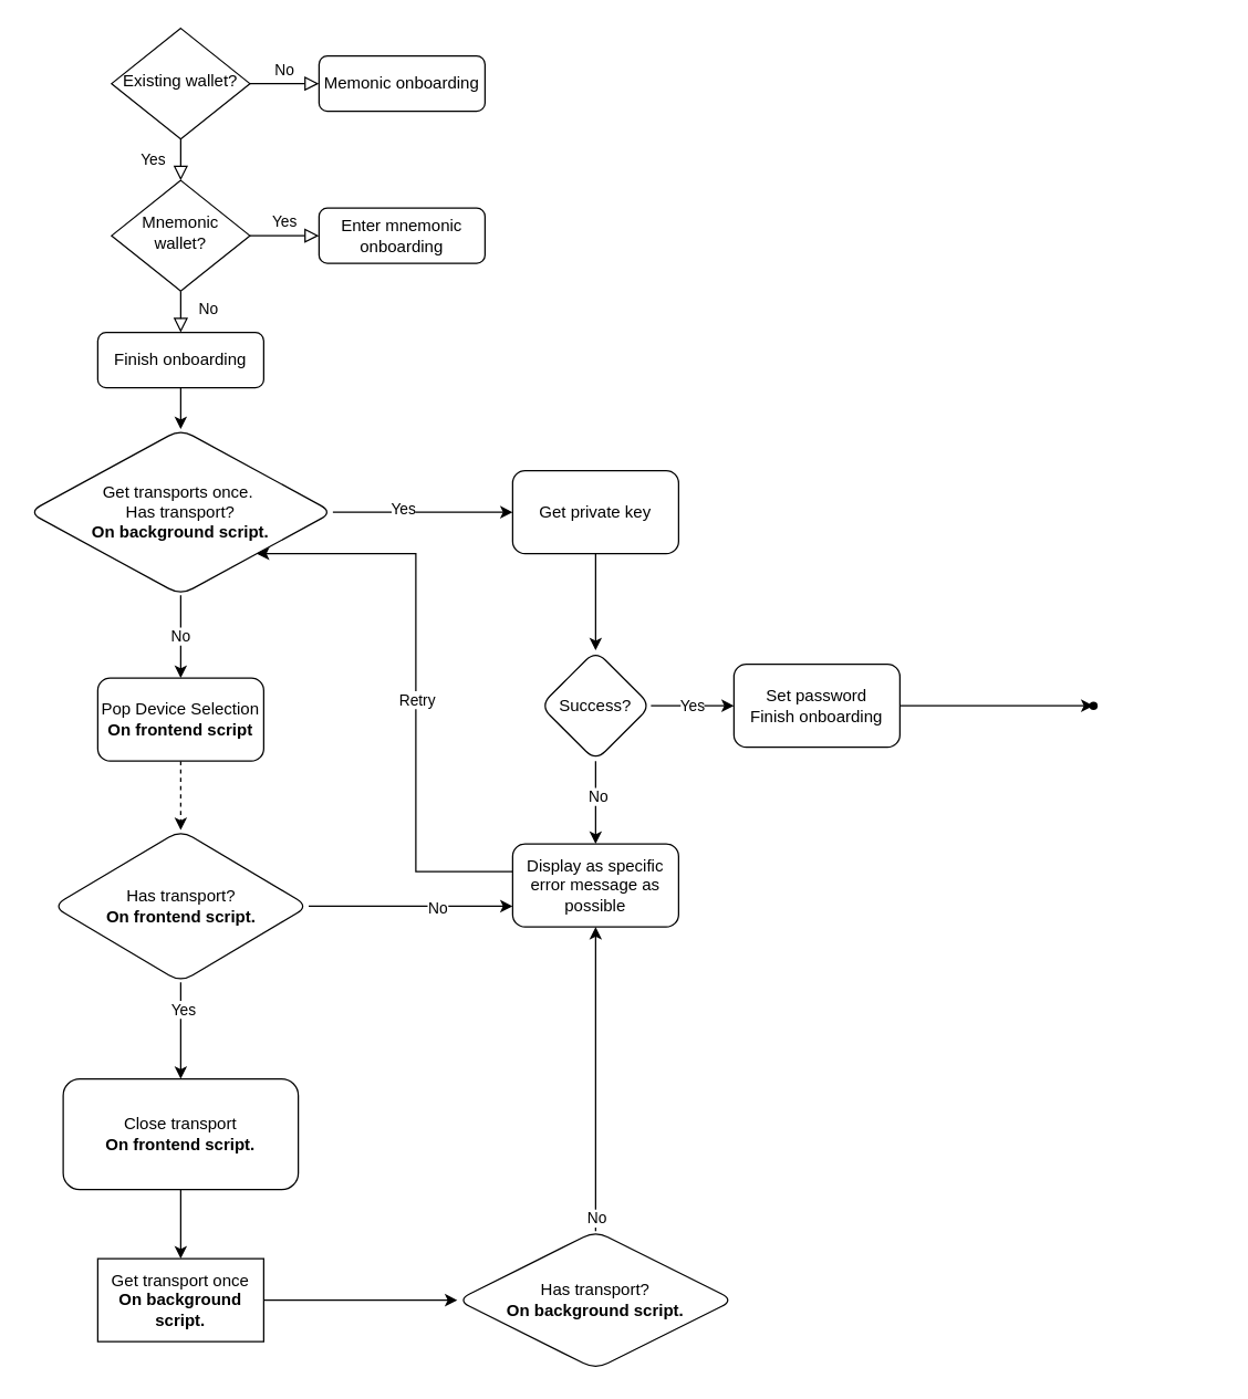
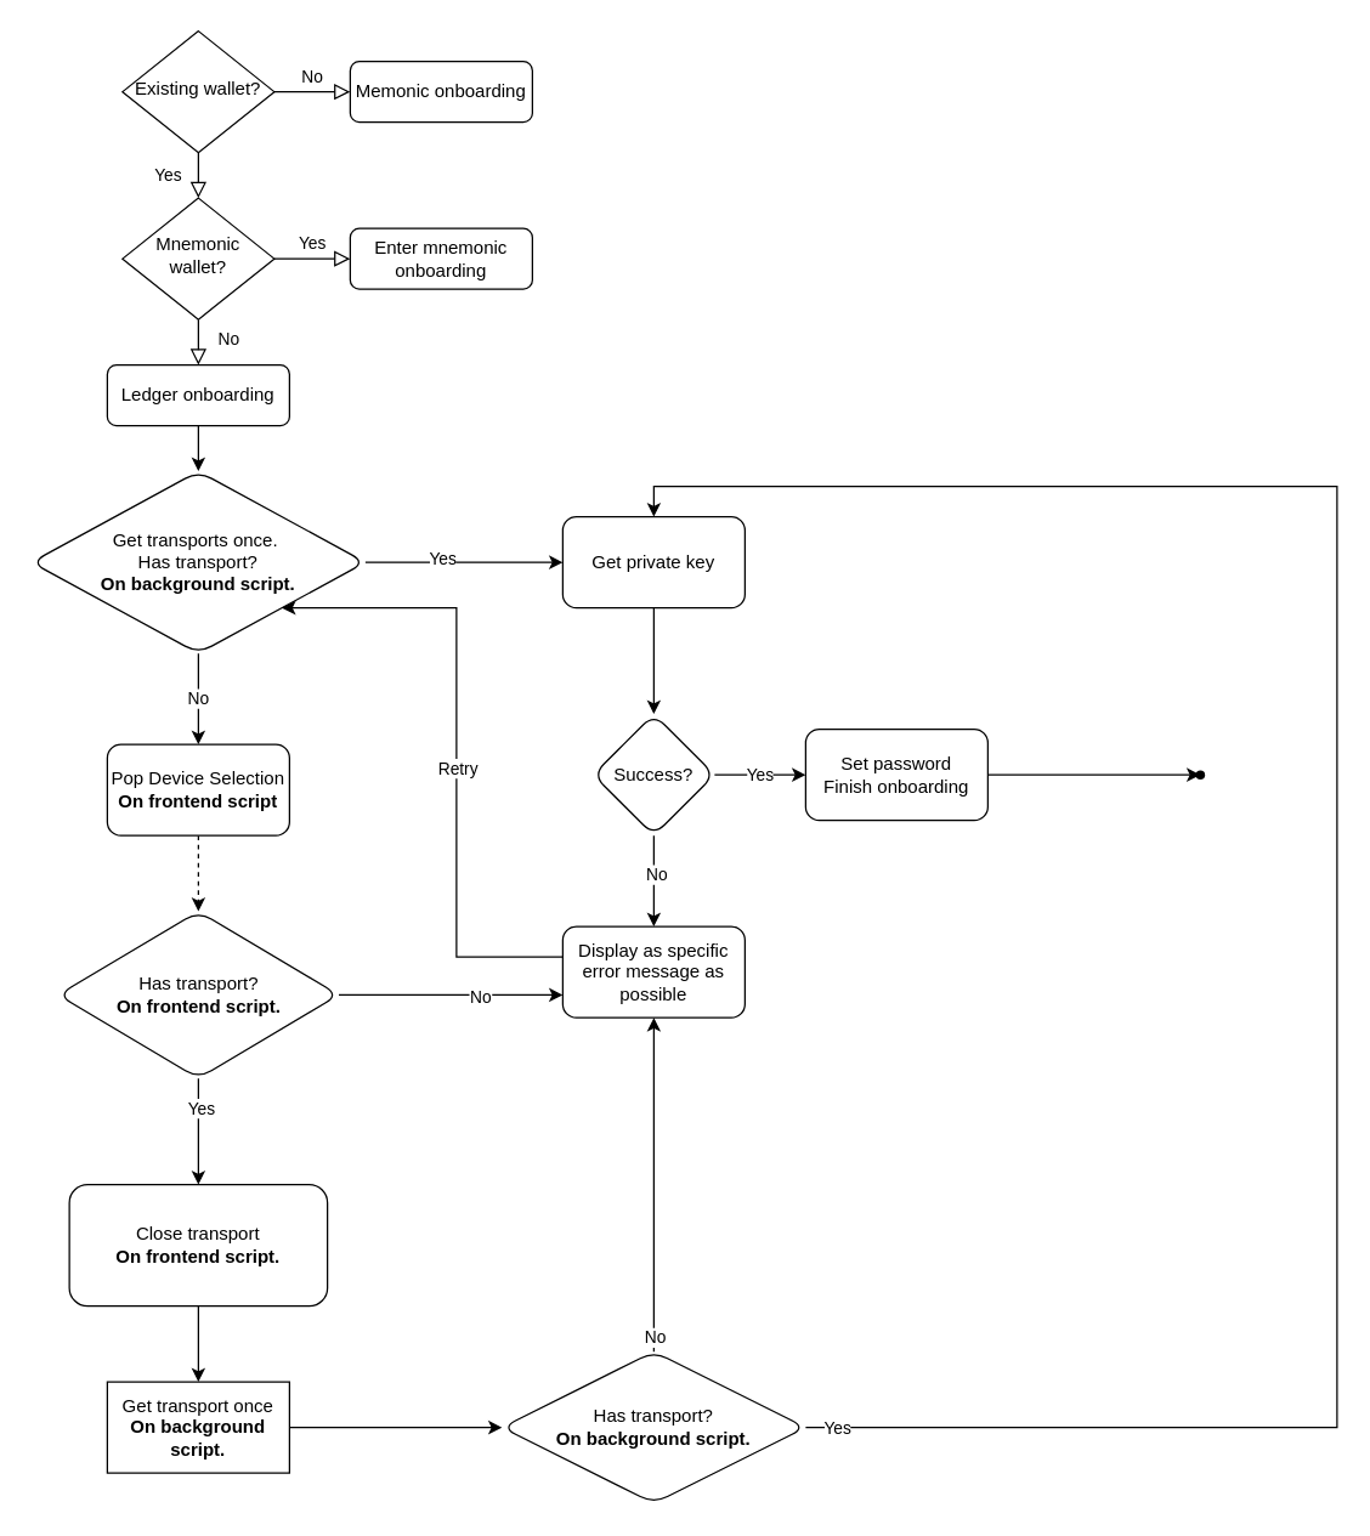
  <mxCell id="0" />
  <mxCell id="1" parent="0" />
  <mxCell id="2" value="Yes" style="rounded=0;html=1;jettySize=auto;orthogonalLoop=1;fontSize=11;endArrow=block;endFill=0;endSize=8;strokeWidth=1;shadow=0;labelBackgroundColor=none;edgeStyle=orthogonalEdgeStyle;" parent="1" source="4" target="8" edge="1"><mxGeometry y="20" relative="1" as="geometry"><mxPoint as="offset" /></mxGeometry></mxCell>
  <mxCell id="3" value="No" style="edgeStyle=orthogonalEdgeStyle;rounded=0;html=1;jettySize=auto;orthogonalLoop=1;fontSize=11;endArrow=block;endFill=0;endSize=8;strokeWidth=1;shadow=0;labelBackgroundColor=none;" parent="1" source="4" target="5" edge="1"><mxGeometry y="10" relative="1" as="geometry"><mxPoint as="offset" /></mxGeometry></mxCell>
  <mxCell id="4" value="Existing wallet?" style="rhombus;whiteSpace=wrap;html=1;shadow=0;fontFamily=Helvetica;fontSize=12;align=center;strokeWidth=1;spacing=6;spacingTop=-4;" parent="1" vertex="1"><mxGeometry x="80" y="20" width="100" height="80" as="geometry" /></mxCell>
  <mxCell id="5" value="Memonic onboarding" style="rounded=1;whiteSpace=wrap;html=1;fontSize=12;glass=0;strokeWidth=1;shadow=0;" parent="1" vertex="1"><mxGeometry x="230" y="40" width="120" height="40" as="geometry" /></mxCell>
  <mxCell id="6" value="No" style="rounded=0;html=1;jettySize=auto;orthogonalLoop=1;fontSize=11;endArrow=block;endFill=0;endSize=8;strokeWidth=1;shadow=0;labelBackgroundColor=none;edgeStyle=orthogonalEdgeStyle;" parent="1" source="8" target="10" edge="1"><mxGeometry x="0.333" y="20" relative="1" as="geometry"><mxPoint as="offset" /></mxGeometry></mxCell>
  <mxCell id="7" value="Yes" style="edgeStyle=orthogonalEdgeStyle;rounded=0;html=1;jettySize=auto;orthogonalLoop=1;fontSize=11;endArrow=block;endFill=0;endSize=8;strokeWidth=1;shadow=0;labelBackgroundColor=none;" parent="1" source="8" target="11" edge="1"><mxGeometry y="10" relative="1" as="geometry"><mxPoint as="offset" /></mxGeometry></mxCell>
  <mxCell id="8" value="Mnemonic wallet?" style="rhombus;whiteSpace=wrap;html=1;shadow=0;fontFamily=Helvetica;fontSize=12;align=center;strokeWidth=1;spacing=6;spacingTop=-4;" parent="1" vertex="1"><mxGeometry x="80" y="130" width="100" height="80" as="geometry" /></mxCell>
  <mxCell id="9" value="" style="edgeStyle=orthogonalEdgeStyle;rounded=0;orthogonalLoop=1;jettySize=auto;html=1;" edge="1" parent="1" source="10" target="15"><mxGeometry relative="1" as="geometry" /></mxCell>
- <mxCell id="10" value="Finish onboarding" style="rounded=1;whiteSpace=wrap;html=1;fontSize=12;glass=0;strokeWidth=1;shadow=0;" parent="1" vertex="1"><mxGeometry x="70" y="240" width="120" height="40" as="geometry" /></mxCell>
+ <mxCell id="10" value="Ledger onboarding" style="rounded=1;whiteSpace=wrap;html=1;fontSize=12;glass=0;strokeWidth=1;shadow=0;" parent="1" vertex="1"><mxGeometry x="70" y="240" width="120" height="40" as="geometry" /></mxCell>
  <mxCell id="11" value="Enter mnemonic onboarding" style="rounded=1;whiteSpace=wrap;html=1;fontSize=12;glass=0;strokeWidth=1;shadow=0;" parent="1" vertex="1"><mxGeometry x="230" y="150" width="120" height="40" as="geometry" /></mxCell>
  <mxCell id="12" value="" style="edgeStyle=orthogonalEdgeStyle;rounded=0;orthogonalLoop=1;jettySize=auto;html=1;" edge="1" parent="1" source="15" target="17"><mxGeometry relative="1" as="geometry" /></mxCell>
  <mxCell id="13" value="Yes" style="edgeLabel;html=1;align=center;verticalAlign=middle;resizable=0;points=[];" vertex="1" connectable="0" parent="12"><mxGeometry x="-0.231" y="3" relative="1" as="geometry"><mxPoint as="offset" /></mxGeometry></mxCell>
  <mxCell id="14" value="No" style="edgeStyle=orthogonalEdgeStyle;rounded=0;orthogonalLoop=1;jettySize=auto;html=1;" edge="1" parent="1" source="15" target="19"><mxGeometry relative="1" as="geometry" /></mxCell>
  <mxCell id="15" value="Get transports once.&lt;b&gt;&amp;nbsp;&lt;/b&gt;&lt;br&gt;Has transport?&lt;br&gt;&lt;b&gt;On background script.&lt;/b&gt;" style="rhombus;whiteSpace=wrap;html=1;rounded=1;shadow=0;strokeWidth=1;glass=0;" vertex="1" parent="1"><mxGeometry x="20" y="310" width="220" height="120" as="geometry" /></mxCell>
  <mxCell id="16" value="" style="edgeStyle=orthogonalEdgeStyle;rounded=0;orthogonalLoop=1;jettySize=auto;html=1;" edge="1" parent="1" source="17" target="28"><mxGeometry relative="1" as="geometry" /></mxCell>
  <mxCell id="17" value="Get private key" style="whiteSpace=wrap;html=1;rounded=1;shadow=0;strokeWidth=1;glass=0;" vertex="1" parent="1"><mxGeometry x="370" y="340" width="120" height="60" as="geometry" /></mxCell>
  <mxCell id="18" value="" style="edgeStyle=orthogonalEdgeStyle;rounded=0;orthogonalLoop=1;jettySize=auto;html=1;dashed=1;" edge="1" parent="1" source="19" target="24"><mxGeometry relative="1" as="geometry" /></mxCell>
  <mxCell id="19" value="Pop Device Selection &lt;b&gt;On frontend script&lt;/b&gt;" style="whiteSpace=wrap;html=1;rounded=1;shadow=0;strokeWidth=1;glass=0;" vertex="1" parent="1"><mxGeometry x="70" y="490" width="120" height="60" as="geometry" /></mxCell>
  <mxCell id="20" value="" style="edgeStyle=orthogonalEdgeStyle;rounded=0;orthogonalLoop=1;jettySize=auto;html=1;" edge="1" parent="1" source="24" target="36"><mxGeometry relative="1" as="geometry" /></mxCell>
  <mxCell id="21" value="Yes" style="edgeLabel;html=1;align=center;verticalAlign=middle;resizable=0;points=[];" vertex="1" connectable="0" parent="20"><mxGeometry x="-0.448" y="1" relative="1" as="geometry"><mxPoint as="offset" /></mxGeometry></mxCell>
  <mxCell id="22" style="edgeStyle=orthogonalEdgeStyle;rounded=0;orthogonalLoop=1;jettySize=auto;html=1;entryX=0;entryY=0.75;entryDx=0;entryDy=0;exitX=1;exitY=0.5;exitDx=0;exitDy=0;" edge="1" parent="1" source="24" target="33"><mxGeometry relative="1" as="geometry"><Array as="points"><mxPoint x="310" y="655" /><mxPoint x="310" y="655" /></Array></mxGeometry></mxCell>
  <mxCell id="23" value="No" style="edgeLabel;html=1;align=center;verticalAlign=middle;resizable=0;points=[];" vertex="1" connectable="0" parent="22"><mxGeometry x="-0.067" y="-1" relative="1" as="geometry"><mxPoint x="24" as="offset" /></mxGeometry></mxCell>
  <mxCell id="24" value="Has transport?&lt;br&gt;&lt;b&gt;On frontend script.&lt;/b&gt;" style="rhombus;whiteSpace=wrap;html=1;rounded=1;shadow=0;strokeWidth=1;glass=0;" vertex="1" parent="1"><mxGeometry x="37.5" y="600" width="185" height="110" as="geometry" /></mxCell>
  <mxCell id="25" value="Yes" style="edgeStyle=orthogonalEdgeStyle;rounded=0;orthogonalLoop=1;jettySize=auto;html=1;" edge="1" parent="1" source="28" target="30"><mxGeometry relative="1" as="geometry" /></mxCell>
  <mxCell id="26" value="" style="edgeStyle=orthogonalEdgeStyle;rounded=0;orthogonalLoop=1;jettySize=auto;html=1;" edge="1" parent="1" source="28" target="33"><mxGeometry relative="1" as="geometry" /></mxCell>
  <mxCell id="27" value="No" style="edgeLabel;html=1;align=center;verticalAlign=middle;resizable=0;points=[];" vertex="1" connectable="0" parent="26"><mxGeometry x="-0.178" y="1" relative="1" as="geometry"><mxPoint as="offset" /></mxGeometry></mxCell>
  <mxCell id="28" value="Success?" style="rhombus;whiteSpace=wrap;html=1;rounded=1;shadow=0;strokeWidth=1;glass=0;" vertex="1" parent="1"><mxGeometry x="390" y="470" width="80" height="80" as="geometry" /></mxCell>
  <mxCell id="29" value="" style="edgeStyle=orthogonalEdgeStyle;rounded=0;orthogonalLoop=1;jettySize=auto;html=1;" edge="1" parent="1" source="30" target="37"><mxGeometry relative="1" as="geometry" /></mxCell>
  <mxCell id="30" value="Set password&lt;br&gt;Finish onboarding" style="whiteSpace=wrap;html=1;rounded=1;shadow=0;strokeWidth=1;glass=0;" vertex="1" parent="1"><mxGeometry x="530" y="480" width="120" height="60" as="geometry" /></mxCell>
  <mxCell id="31" value="" style="edgeStyle=orthogonalEdgeStyle;rounded=0;orthogonalLoop=1;jettySize=auto;html=1;entryX=1;entryY=1;entryDx=0;entryDy=0;" edge="1" parent="1" source="33" target="15"><mxGeometry relative="1" as="geometry"><mxPoint x="430" y="720" as="targetPoint" /><Array as="points"><mxPoint x="300" y="630" /><mxPoint x="300" y="400" /></Array></mxGeometry></mxCell>
  <mxCell id="32" value="Retry" style="edgeLabel;html=1;align=center;verticalAlign=middle;resizable=0;points=[];" vertex="1" connectable="0" parent="31"><mxGeometry x="-0.263" y="2" relative="1" as="geometry"><mxPoint x="2" y="-42" as="offset" /></mxGeometry></mxCell>
  <mxCell id="33" value="Display as specific error message as possible" style="whiteSpace=wrap;html=1;rounded=1;shadow=0;strokeWidth=1;glass=0;" vertex="1" parent="1"><mxGeometry x="370" y="610" width="120" height="60" as="geometry" /></mxCell>
  <mxCell id="34" style="edgeStyle=orthogonalEdgeStyle;rounded=0;orthogonalLoop=1;jettySize=auto;html=1;entryX=0;entryY=0.5;entryDx=0;entryDy=0;exitX=1;exitY=0.5;exitDx=0;exitDy=0;" edge="1" parent="1" source="38" target="43"><mxGeometry relative="1" as="geometry"><Array as="points"><mxPoint x="324" y="940" /></Array></mxGeometry></mxCell>
  <mxCell id="35" value="" style="edgeStyle=orthogonalEdgeStyle;rounded=0;orthogonalLoop=1;jettySize=auto;html=1;" edge="1" parent="1" source="36" target="38"><mxGeometry relative="1" as="geometry" /></mxCell>
  <mxCell id="36" value="Close transport&lt;br&gt;&lt;b&gt;On frontend script.&lt;/b&gt;" style="whiteSpace=wrap;html=1;rounded=1;shadow=0;strokeWidth=1;glass=0;" vertex="1" parent="1"><mxGeometry x="45" y="780" width="170" height="80" as="geometry" /></mxCell>
  <mxCell id="37" value="" style="shape=waypoint;size=6;pointerEvents=1;points=[];fillColor=#ffffff;resizable=0;rotatable=0;perimeter=centerPerimeter;snapToPoint=1;rounded=1;shadow=0;strokeWidth=1;glass=0;" vertex="1" parent="1"><mxGeometry x="770" y="490" width="40" height="40" as="geometry" /></mxCell>
  <mxCell id="38" value="Get transport once&lt;br&gt;&lt;b&gt;On background script.&lt;/b&gt;" style="whiteSpace=wrap;html=1;shadow=0;strokeWidth=1;glass=0;rounded=0;" vertex="1" parent="1"><mxGeometry x="70" y="910" width="120" height="60" as="geometry" /></mxCell>
+ <mxCell id="39" style="edgeStyle=orthogonalEdgeStyle;rounded=0;orthogonalLoop=1;jettySize=auto;html=1;exitX=1;exitY=0.5;exitDx=0;exitDy=0;entryX=0.5;entryY=0;entryDx=0;entryDy=0;" edge="1" parent="1" source="43" target="17"><mxGeometry relative="1" as="geometry"><Array as="points"><mxPoint x="880" y="940" /><mxPoint x="880" y="320" /><mxPoint x="430" y="320" /></Array></mxGeometry></mxCell>
+ <mxCell id="40" value="Yes" style="edgeLabel;html=1;align=center;verticalAlign=middle;resizable=0;points=[];" vertex="1" connectable="0" parent="39"><mxGeometry x="-0.869" y="-1" relative="1" as="geometry"><mxPoint x="-74" y="-1" as="offset" /></mxGeometry></mxCell>
  <mxCell id="41" style="edgeStyle=orthogonalEdgeStyle;rounded=0;orthogonalLoop=1;jettySize=auto;html=1;exitX=0.5;exitY=0;exitDx=0;exitDy=0;entryX=0.5;entryY=1;entryDx=0;entryDy=0;" edge="1" parent="1" source="43" target="33"><mxGeometry relative="1" as="geometry" /></mxCell>
  <mxCell id="42" value="No" style="edgeLabel;html=1;align=center;verticalAlign=middle;resizable=0;points=[];" vertex="1" connectable="0" parent="41"><mxGeometry x="-0.173" y="3" relative="1" as="geometry"><mxPoint x="3" y="81" as="offset" /></mxGeometry></mxCell>
  <mxCell id="43" value="Has transport?&lt;br&gt;&lt;b&gt;On background script.&lt;/b&gt;" style="rhombus;whiteSpace=wrap;html=1;rounded=1;shadow=0;strokeWidth=1;glass=0;" vertex="1" parent="1"><mxGeometry x="330" y="890" width="200" height="100" as="geometry" /></mxCell>
